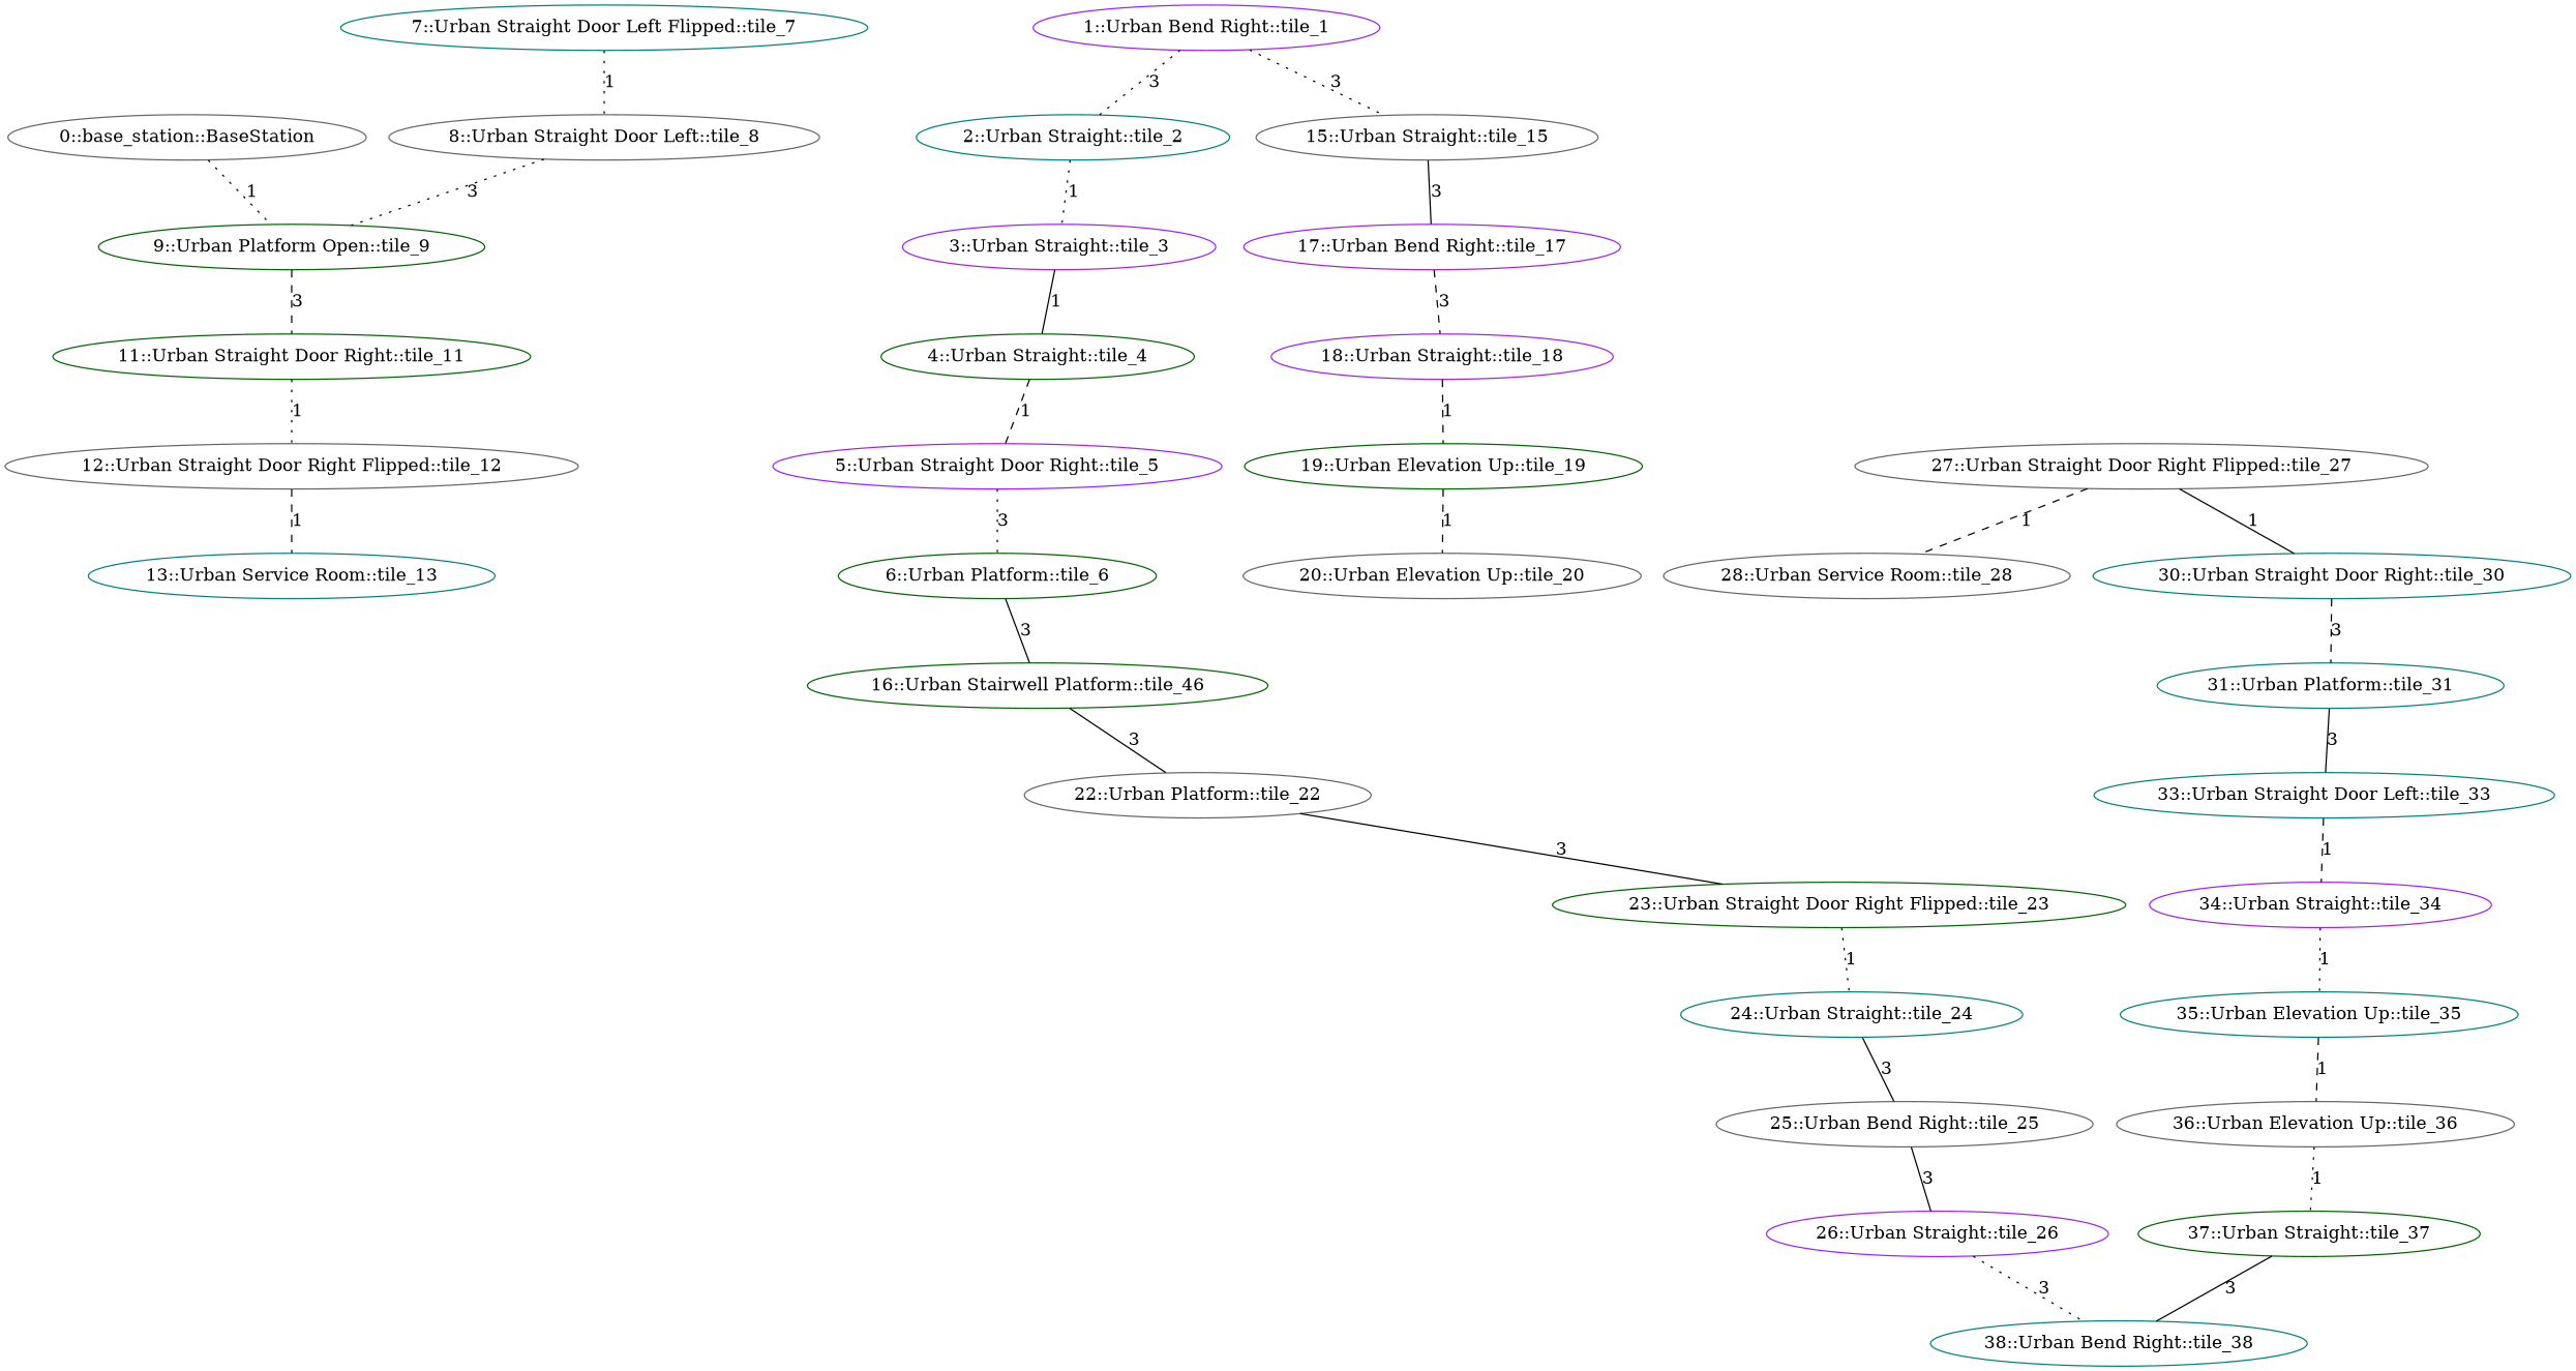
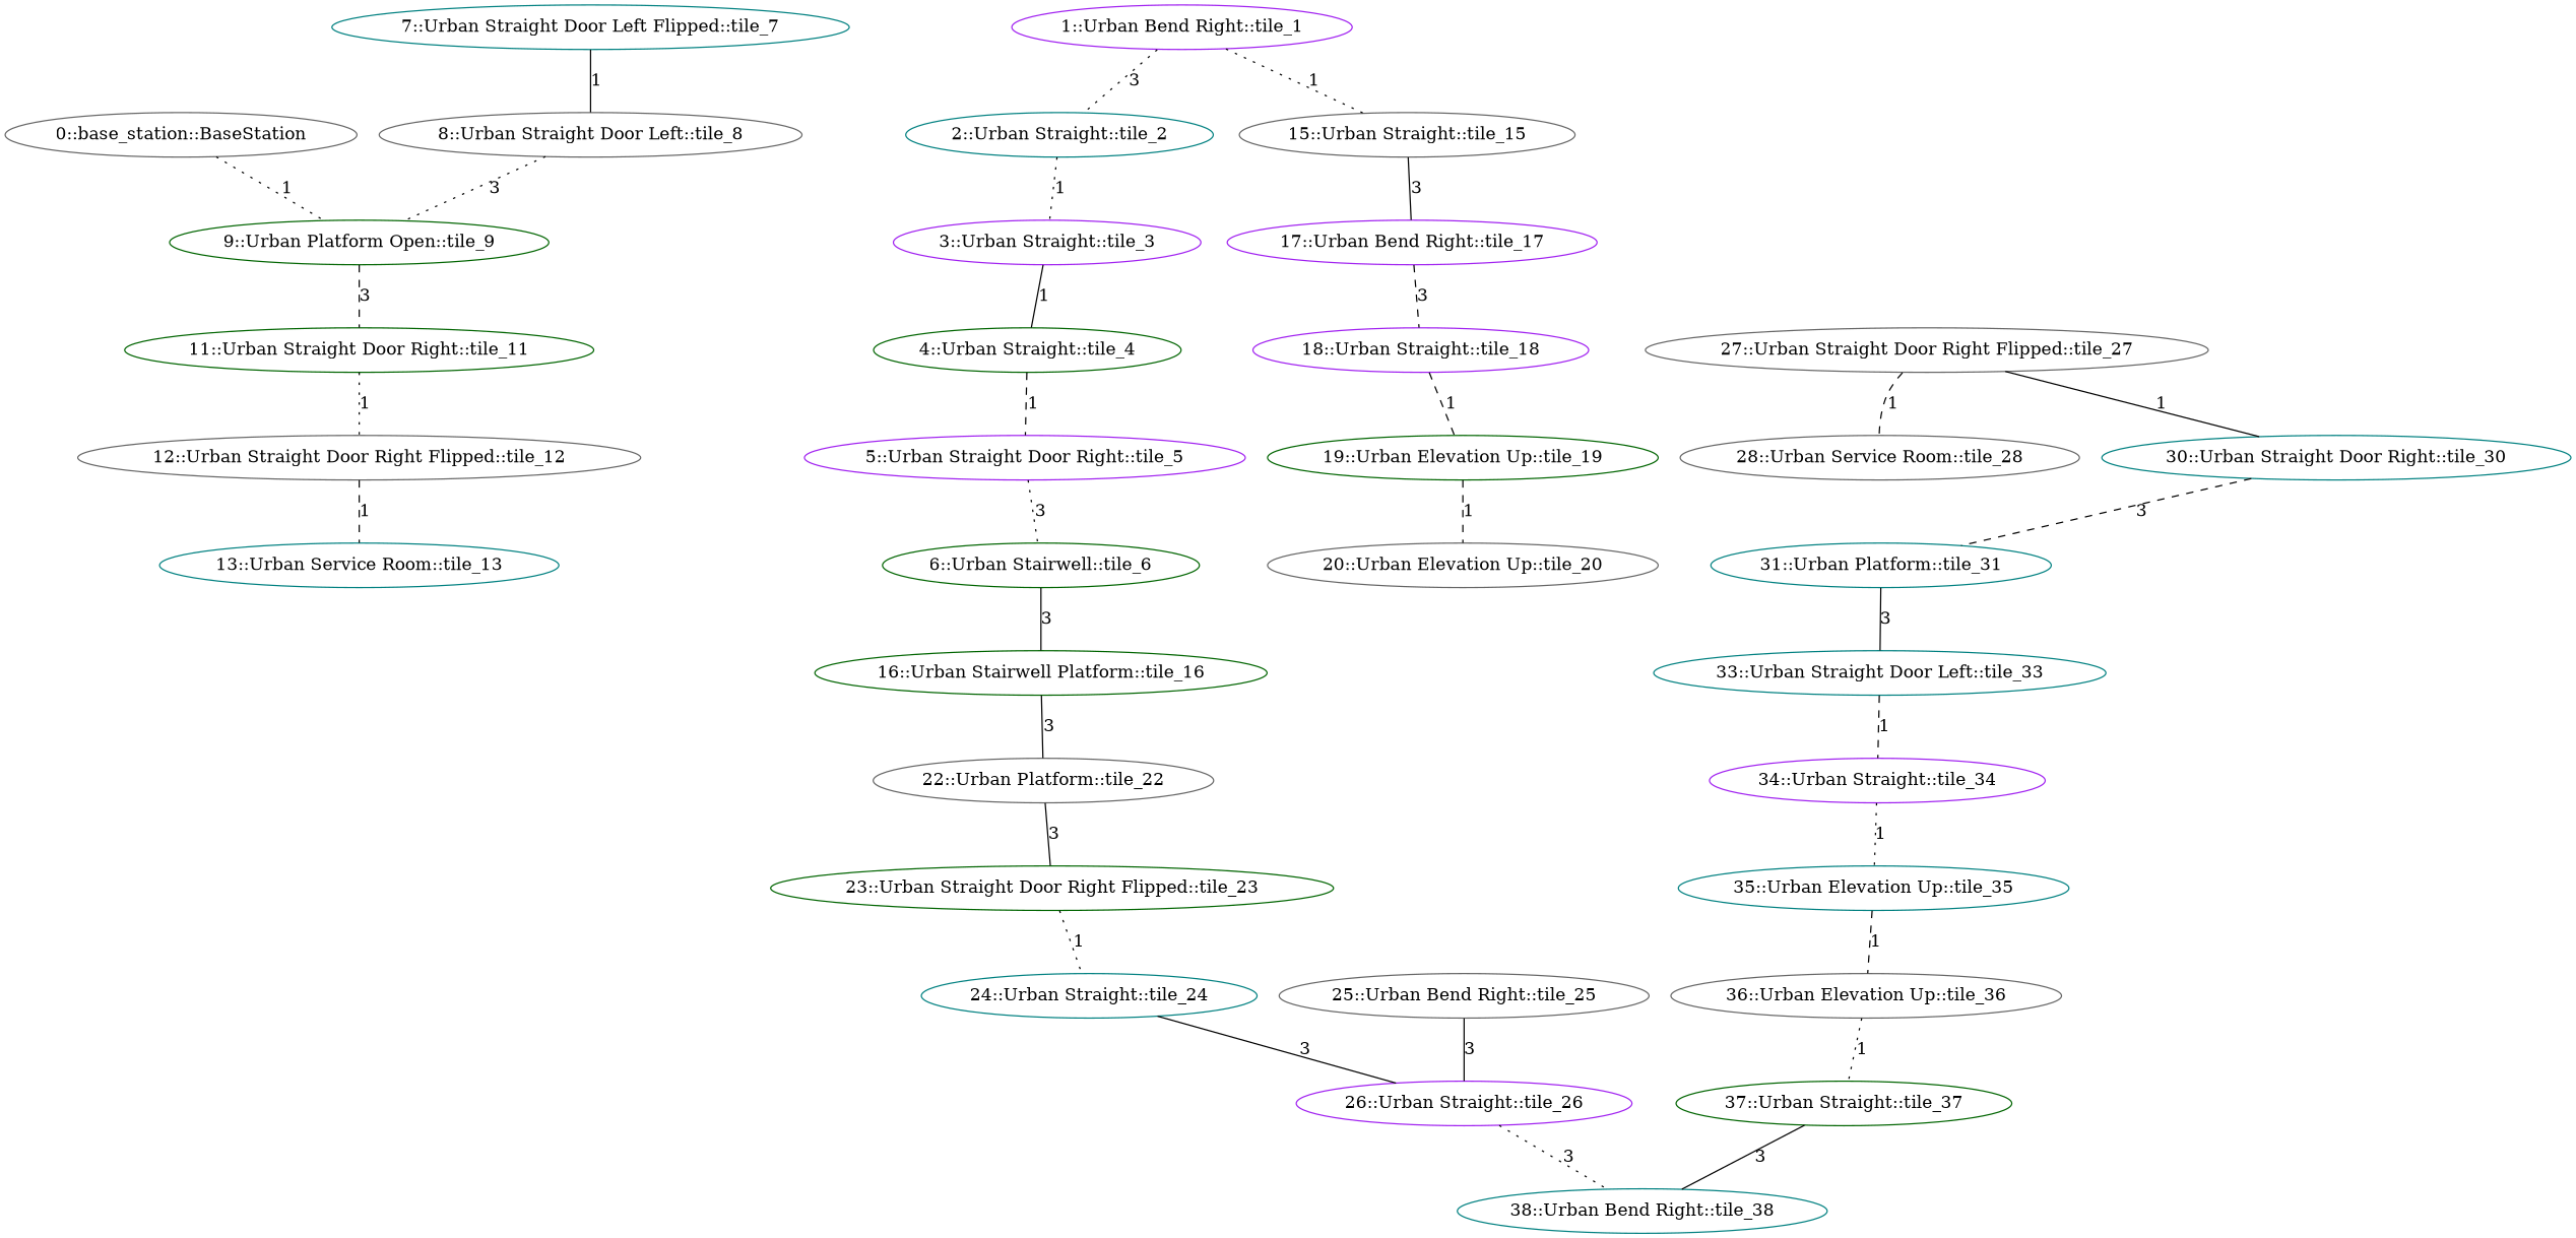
  graph {
    node [color=gray40]
    edge [style=dotted]
    n1 [label="0::base_station::BaseStation"]
    n2 [color=darkgreen label="9::Urban Platform Open::tile_9"]
    n3 [color=darkgreen label="11::Urban Straight Door Right::tile_11"]
    n4 [color=purple label="1::Urban Bend Right::tile_1"]
    n5 [color=teal label="2::Urban Straight::tile_2"]
    n6 [label="15::Urban Straight::tile_15"]
    n7 [color=purple label="3::Urban Straight::tile_3"]
    n8 [color=purple label="17::Urban Bend Right::tile_17"]
    n9 [color=darkgreen label="4::Urban Straight::tile_4"]
    n10 [color=purple label="5::Urban Straight Door Right::tile_5"]
-   n11 [color=darkgreen label="6::Urban Platform::tile_6"]
-   n12 [color=darkgreen label="16::Urban Stairwell Platform::tile_46"]
+   n11 [color=darkgreen label="6::Urban Stairwell::tile_6"]
+   n12 [color=darkgreen label="16::Urban Stairwell Platform::tile_16"]
    n13 [color=teal label="7::Urban Straight Door Left Flipped::tile_7"]
    n14 [label="8::Urban Straight Door Left::tile_8"]
    n15 [label="22::Urban Platform::tile_22"]
    n16 [label="12::Urban Straight Door Right Flipped::tile_12"]
    n17 [color=teal label="13::Urban Service Room::tile_13"]
    n18 [color=purple label="18::Urban Straight::tile_18"]
    n19 [color=darkgreen label="23::Urban Straight Door Right Flipped::tile_23"]
    n20 [color=darkgreen label="19::Urban Elevation Up::tile_19"]
    n21 [label="20::Urban Elevation Up::tile_20"]
    n22 [color=teal label="24::Urban Straight::tile_24"]
    n23 [label="25::Urban Bend Right::tile_25"]
    n24 [color=purple label="26::Urban Straight::tile_26"]
    n25 [color=teal label="38::Urban Bend Right::tile_38"]
    n26 [label="27::Urban Straight Door Right Flipped::tile_27"]
    n27 [label="28::Urban Service Room::tile_28"]
    n28 [color=teal label="30::Urban Straight Door Right::tile_30"]
    n29 [color=teal label="31::Urban Platform::tile_31"]
    n30 [color=teal label="33::Urban Straight Door Left::tile_33"]
    n31 [color=purple label="34::Urban Straight::tile_34"]
    n32 [color=teal label="35::Urban Elevation Up::tile_35"]
    n33 [label="36::Urban Elevation Up::tile_36"]
    n34 [color=darkgreen label="37::Urban Straight::tile_37"]
    n1 -- n2 [label=1]
    n2 -- n3 [label=3 style=dashed]
    n3 -- n16 [label=1]
    n4 -- n5 [label=3]
-   n4 -- n6 [label=3]
+   n4 -- n6 [label=1]
    n5 -- n7 [label=1]
    n6 -- n8 [label=3 style=solid]
    n7 -- n9 [label=1 style=solid]
    n8 -- n18 [label=3 style=dashed]
    n9 -- n10 [label=1 style=dashed]
    n10 -- n11 [label=3]
    n11 -- n12 [label=3 style=solid]
    n12 -- n15 [label=3 style=solid]
-   n13 -- n14 [label=1]
+   n13 -- n14 [label=1 style=solid]
    n14 -- n2 [label=3]
    n15 -- n19 [label=3 style=solid]
    n16 -- n17 [label=1 style=dashed]
    n18 -- n20 [label=1 style=dashed]
    n19 -- n22 [label=1]
    n20 -- n21 [label=1 style=dashed]
-   n22 -- n23 [label=3 style=solid]
+   n22 -- n24 [label=3 style=solid]
    n23 -- n24 [label=3 style=solid]
    n24 -- n25 [label=3]
    n26 -- n27 [label=1 style=dashed]
    n26 -- n28 [label=1 style=solid]
    n28 -- n29 [label=3 style=dashed]
    n29 -- n30 [label=3 style=solid]
    n30 -- n31 [label=1 style=dashed]
    n31 -- n32 [label=1]
    n32 -- n33 [label=1 style=dashed]
    n33 -- n34 [label=1]
    n34 -- n25 [label=3 style=solid]
  }
